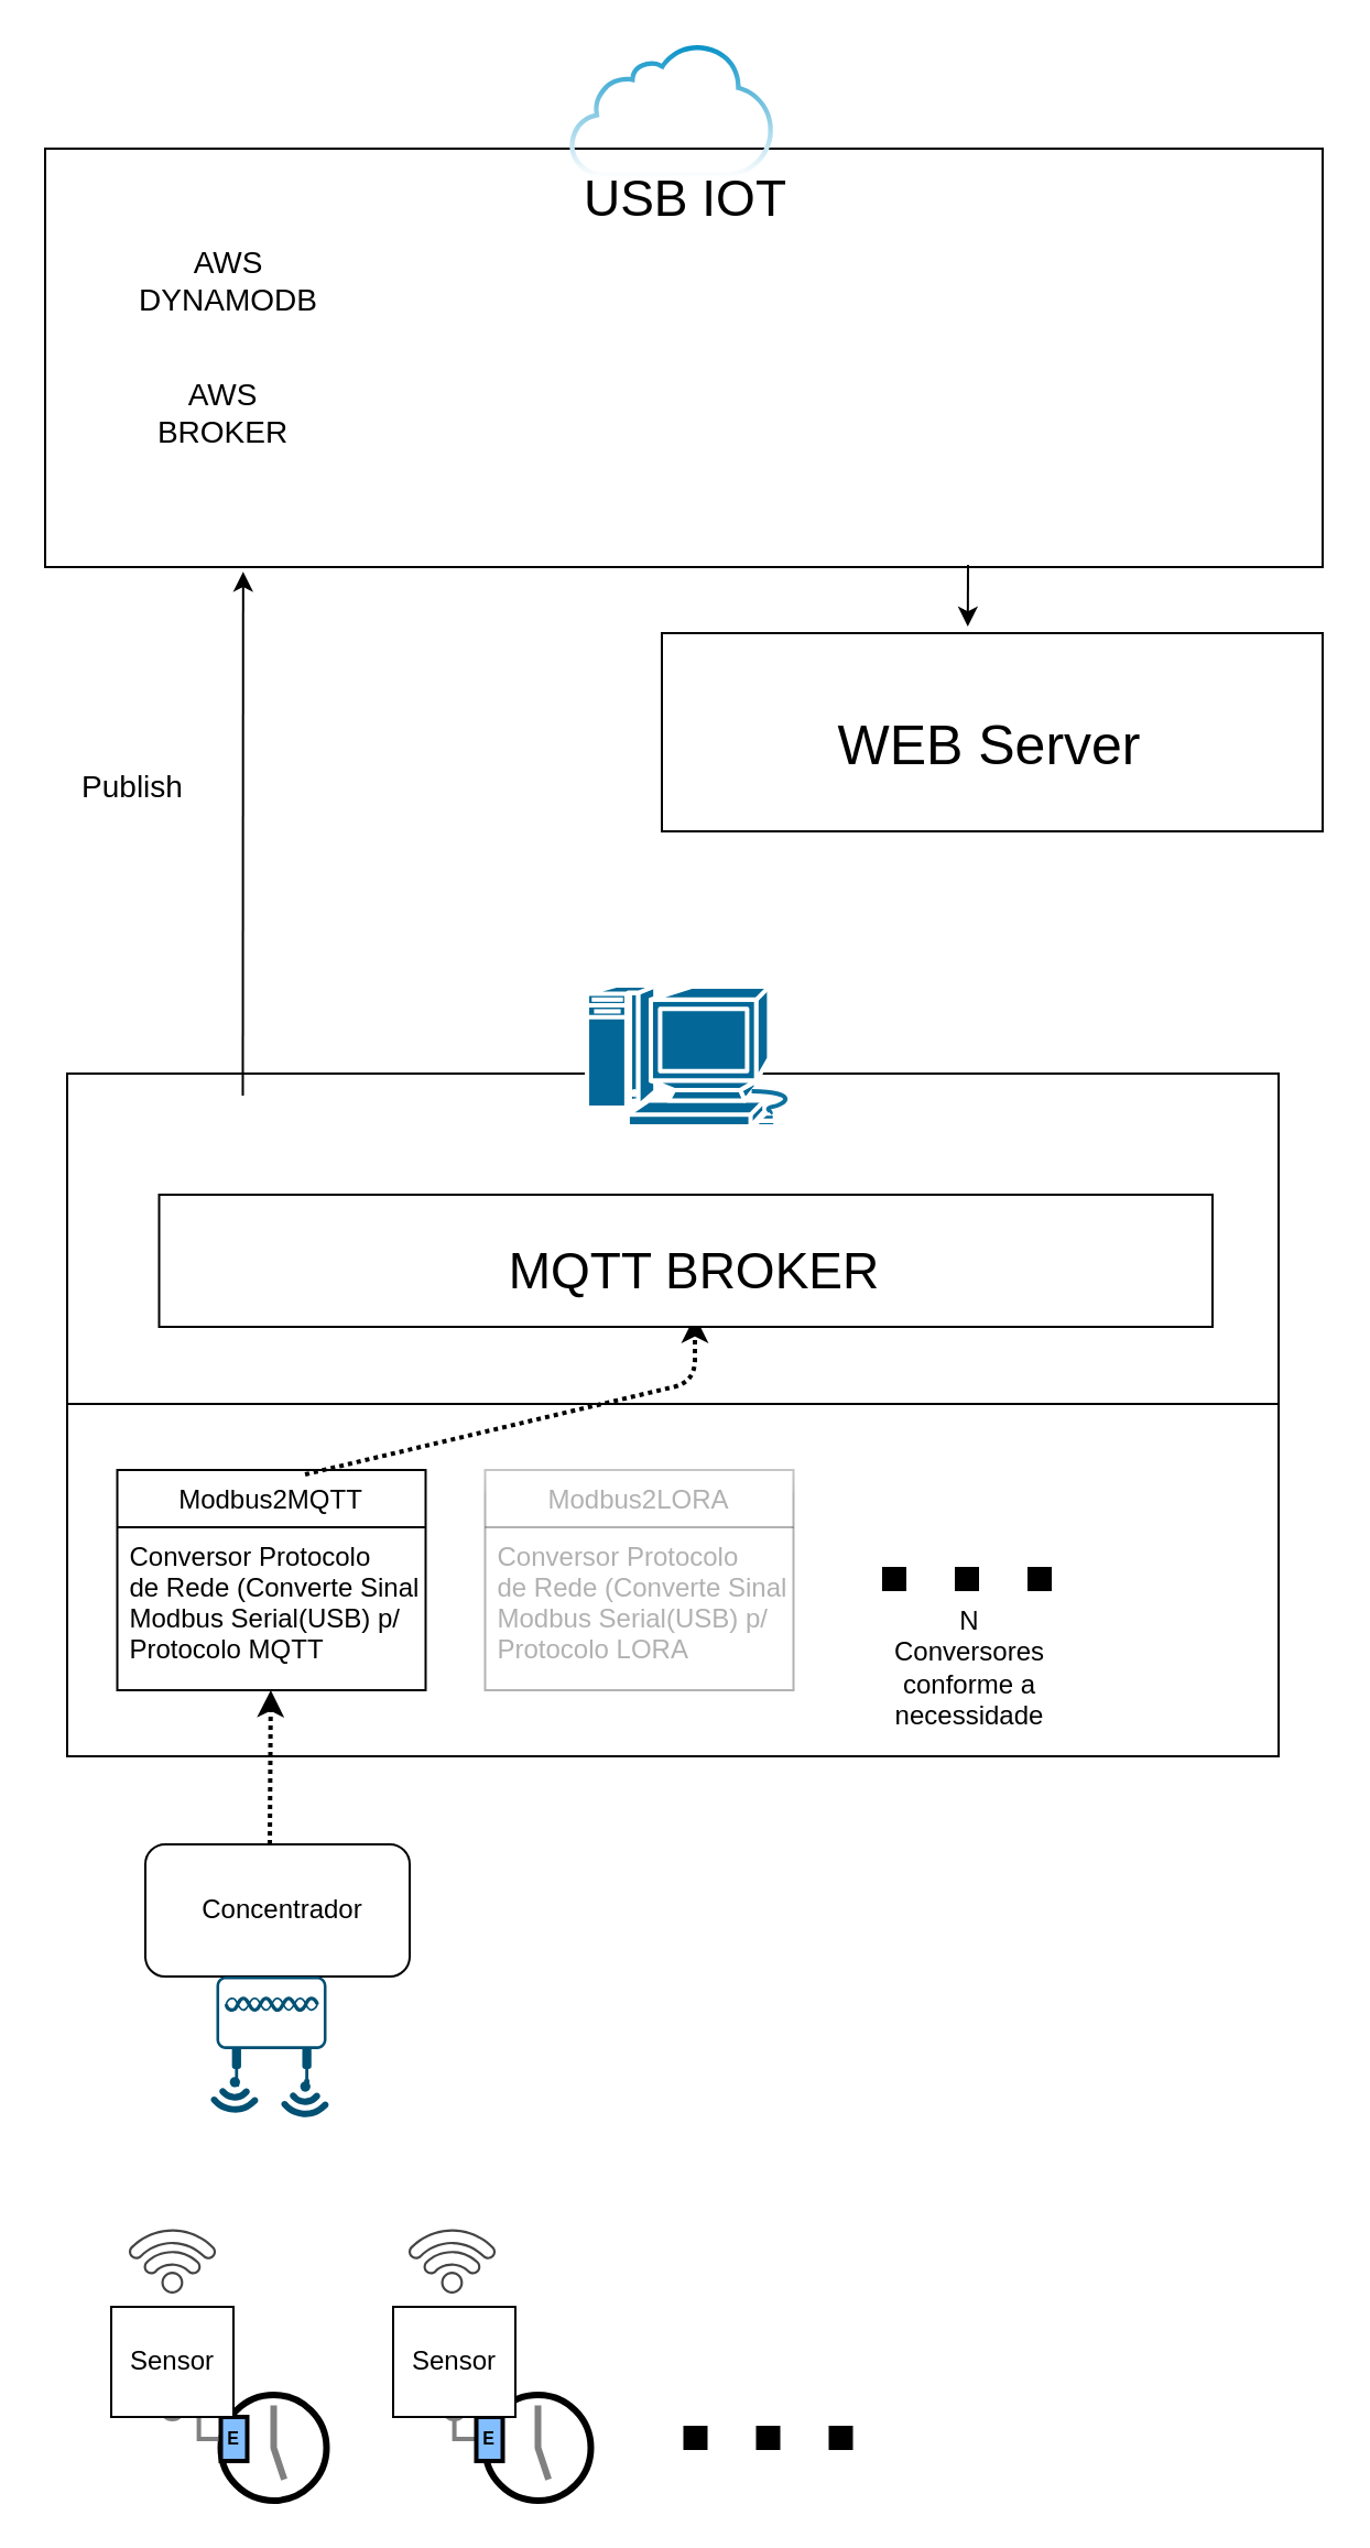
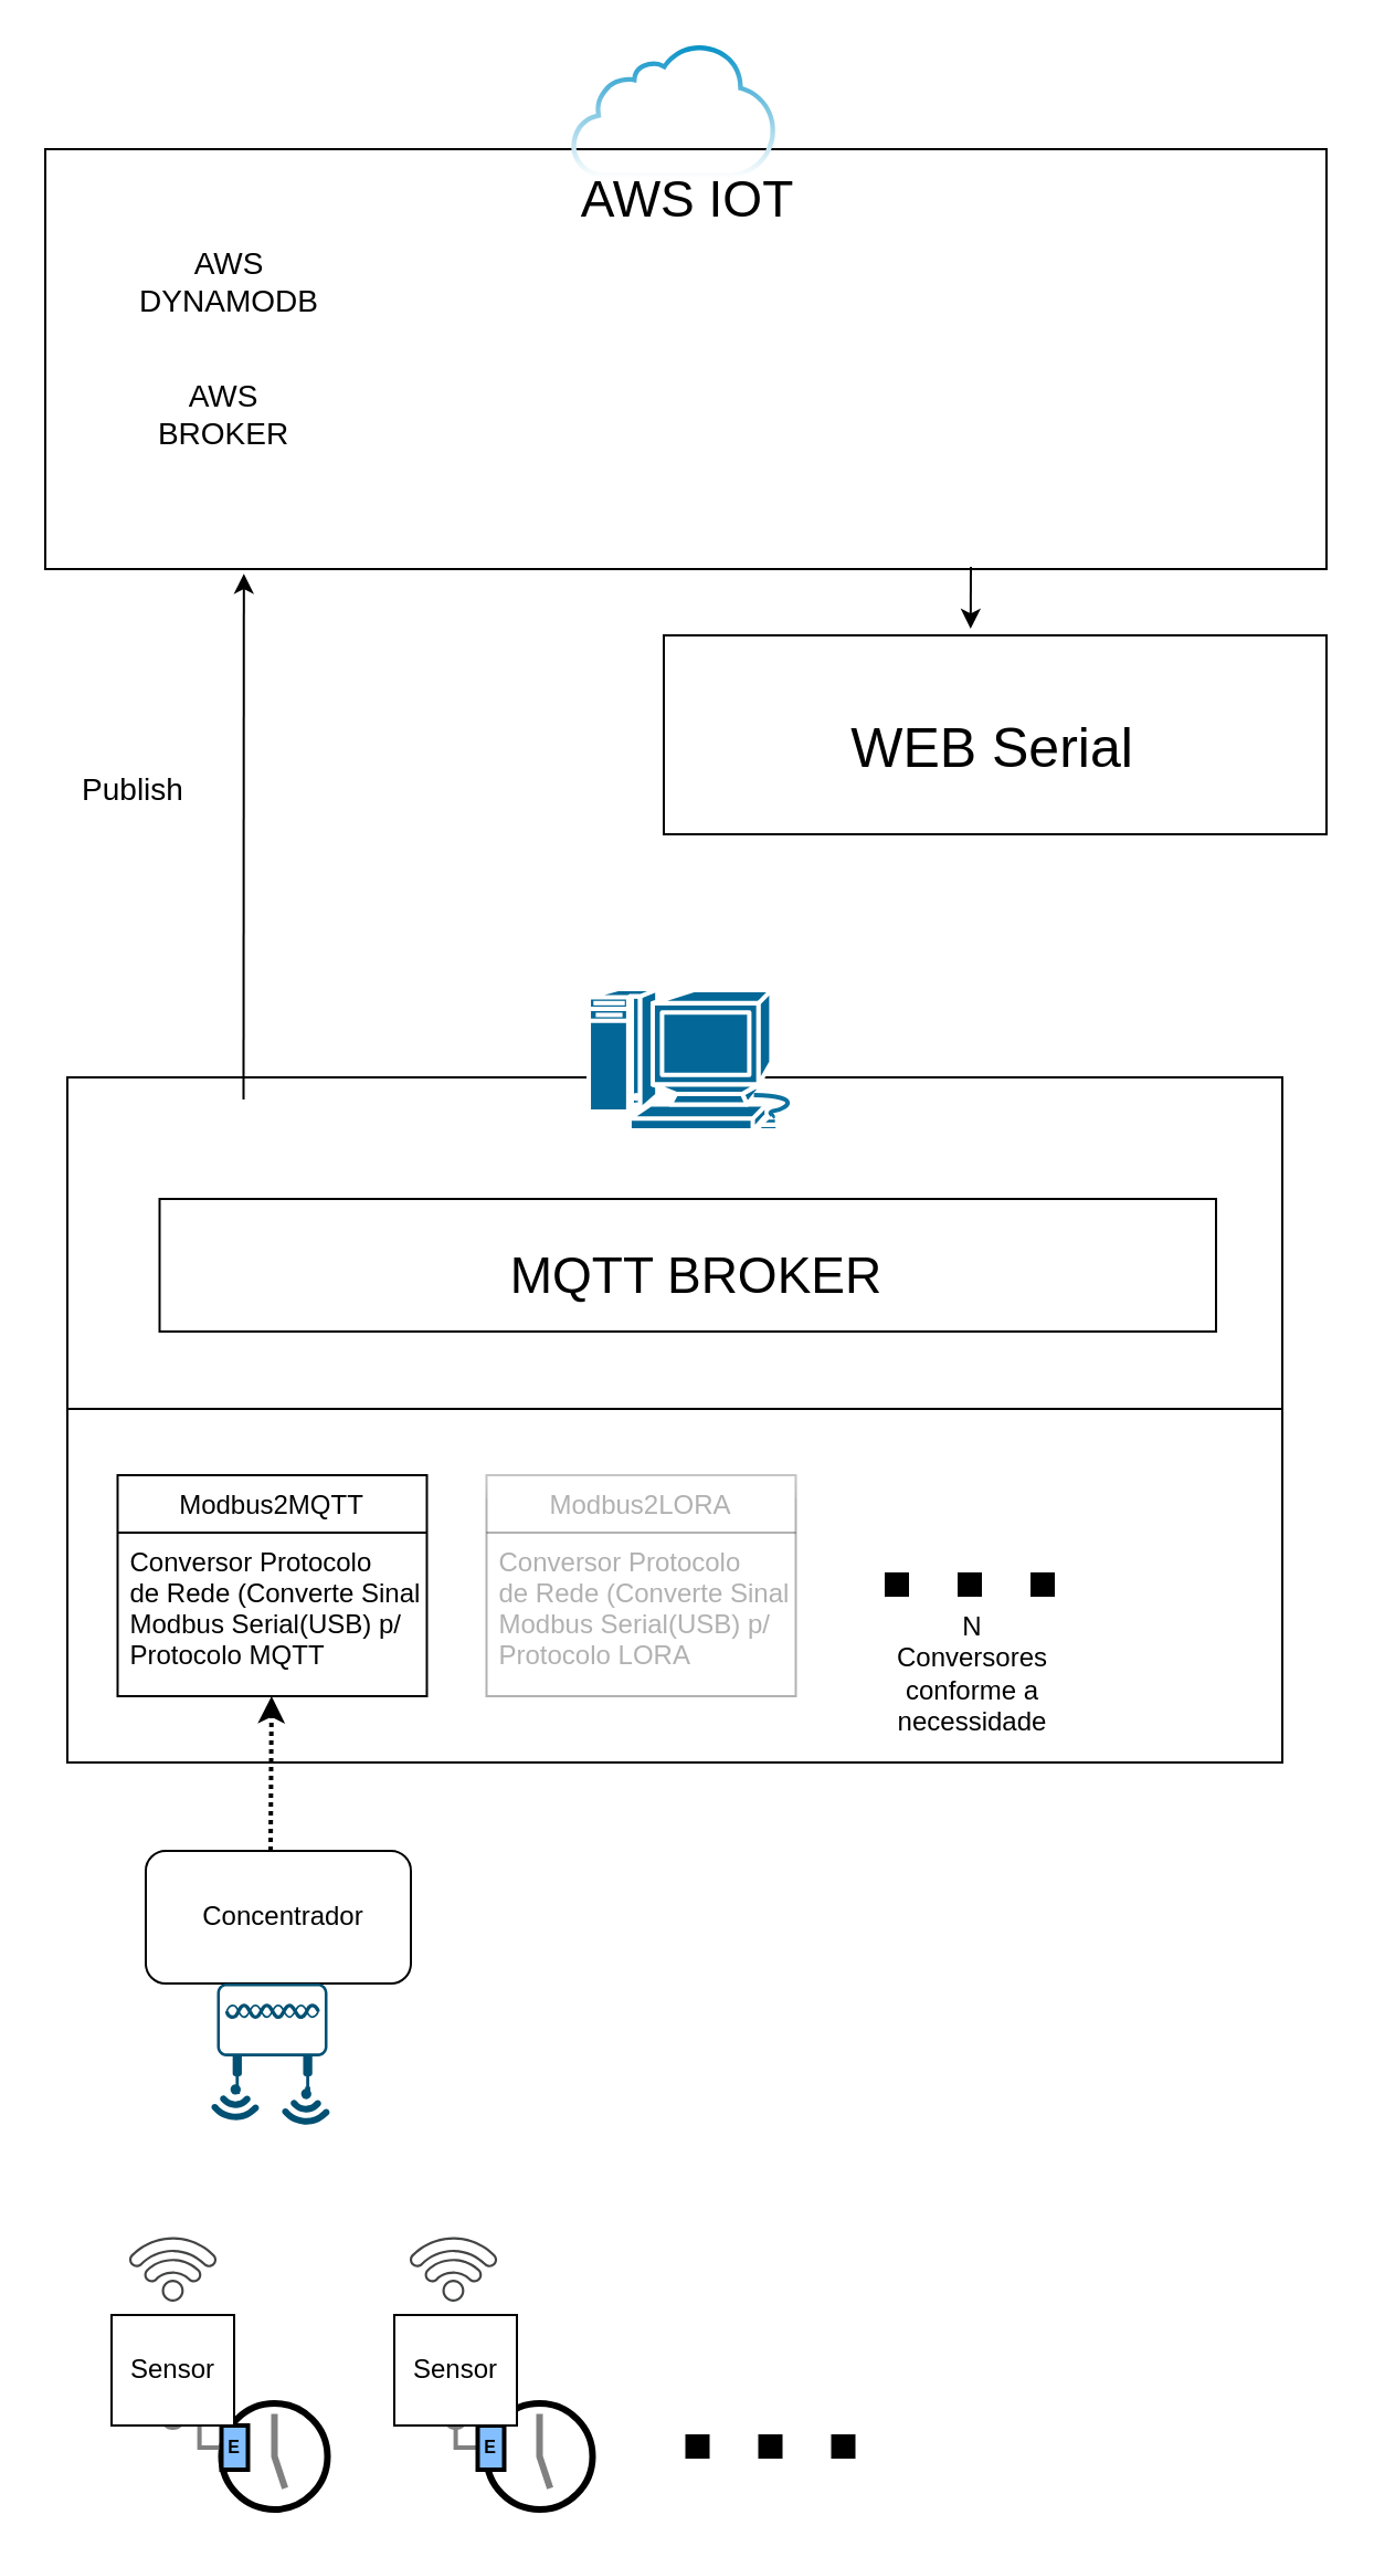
  <mxCell id="0" />
  <mxCell id="1" parent="0" />
  <mxCell id="2" value="" style="rounded=0;whiteSpace=wrap;html=1;fontSize=23;" vertex="1" parent="1"><mxGeometry x="20" y="67" width="580" height="190" as="geometry" /></mxCell>
  <mxCell id="3" value="" style="rounded=0;whiteSpace=wrap;html=1;" vertex="1" parent="1"><mxGeometry x="30" y="487" width="550" height="150" as="geometry" /></mxCell>
  <mxCell id="4" value="" style="rounded=0;whiteSpace=wrap;html=1;" parent="1" vertex="1"><mxGeometry x="30" y="637" width="550" height="160" as="geometry" /></mxCell>
  <mxCell id="5" value="" style="strokeWidth=3;outlineConnect=0;dashed=0;align=center;fontSize=8;shape=mxgraph.eip.messExp;html=1;verticalLabelPosition=bottom;verticalAlign=top" parent="1" vertex="1"><mxGeometry x="99.75" y="1087" width="48" height="48" as="geometry" /></mxCell>
  <mxCell id="6" value="" style="strokeWidth=3;outlineConnect=0;dashed=0;align=center;fontSize=8;shape=mxgraph.eip.messExp;html=1;verticalLabelPosition=bottom;verticalAlign=top" parent="1" vertex="1"><mxGeometry x="219.75" y="1087" width="48" height="48" as="geometry" /></mxCell>
  <mxCell id="7" value="" style="edgeStyle=orthogonalEdgeStyle;rounded=0;exitX=0;exitY=0.5;endArrow=none;dashed=0;html=1;strokeColor=#808080;strokeWidth=2;" parent="1" source="9" target="8" edge="1"><mxGeometry relative="1" as="geometry" /></mxCell>
  <mxCell id="8" value="" style="strokeWidth=2;dashed=0;align=center;fontSize=8;shape=ellipse;fillColor=#808080;strokeColor=none;" parent="1" vertex="1"><mxGeometry x="71.75" y="1087" width="12" height="12" as="geometry" /></mxCell>
  <mxCell id="9" value="E" style="strokeWidth=2;dashed=0;align=center;fontSize=8;shape=rect;fillColor=#83BEFF;fontStyle=1;" parent="1" vertex="1"><mxGeometry x="99.75" y="1097" width="12" height="20" as="geometry" /></mxCell>
  <mxCell id="10" value="" style="edgeStyle=orthogonalEdgeStyle;rounded=0;exitX=0;exitY=0.5;endArrow=none;dashed=0;html=1;strokeColor=#808080;strokeWidth=2;" parent="1" source="12" target="11" edge="1"><mxGeometry relative="1" as="geometry" /></mxCell>
  <mxCell id="11" value="" style="strokeWidth=2;dashed=0;align=center;fontSize=8;shape=ellipse;fillColor=#808080;strokeColor=none;" parent="1" vertex="1"><mxGeometry x="199.75" y="1087" width="12" height="12" as="geometry" /></mxCell>
  <mxCell id="12" value="E" style="strokeWidth=2;dashed=0;align=center;fontSize=8;shape=rect;fillColor=#83BEFF;fontStyle=1;" parent="1" vertex="1"><mxGeometry x="215.75" y="1097" width="12" height="20" as="geometry" /></mxCell>
  <mxCell id="13" value="" style="rounded=0;whiteSpace=wrap;html=1;" parent="1" vertex="1"><mxGeometry x="50" y="1047" width="55.5" height="50" as="geometry" /></mxCell>
  <mxCell id="14" value="Sensor" style="text;html=1;strokeColor=none;fillColor=none;align=center;verticalAlign=middle;whiteSpace=wrap;rounded=0;" parent="1" vertex="1"><mxGeometry x="57.75" y="1062" width="40" height="20" as="geometry" /></mxCell>
  <mxCell id="15" value="" style="rounded=0;whiteSpace=wrap;html=1;" parent="1" vertex="1"><mxGeometry x="178" y="1047" width="55.5" height="50" as="geometry" /></mxCell>
  <mxCell id="16" value="Sensor" style="text;html=1;strokeColor=none;fillColor=none;align=center;verticalAlign=middle;whiteSpace=wrap;rounded=0;" parent="1" vertex="1"><mxGeometry x="185.5" y="1062" width="40" height="20" as="geometry" /></mxCell>
  <mxCell id="17" value="" style="endArrow=none;dashed=1;html=1;strokeWidth=11;startArrow=none;startFill=0;dashPattern=1 2;endSize=5;rounded=1;" parent="1" edge="1"><mxGeometry width="50" height="50" relative="1" as="geometry"><mxPoint x="309.75" y="1106.5" as="sourcePoint" /><mxPoint x="399.75" y="1106.5" as="targetPoint" /></mxGeometry></mxCell>
  <mxCell id="18" value="" style="rounded=1;whiteSpace=wrap;html=1;" parent="1" vertex="1"><mxGeometry x="65.5" y="837" width="120" height="60" as="geometry" /></mxCell>
  <mxCell id="19" value="Concentrador" style="text;html=1;strokeColor=none;fillColor=none;align=center;verticalAlign=middle;whiteSpace=wrap;rounded=0;" parent="1" vertex="1"><mxGeometry x="107.75" y="857" width="40" height="20" as="geometry" /></mxCell>
  <mxCell id="20" value="" style="pointerEvents=1;shadow=0;dashed=0;html=1;strokeColor=none;fillColor=#434445;aspect=fixed;labelPosition=center;verticalLabelPosition=bottom;verticalAlign=top;align=center;outlineConnect=0;shape=mxgraph.vvd.wi_fi;rotation=-45;" parent="1" vertex="1"><mxGeometry x="62.75" y="1007" width="30" height="30" as="geometry" /></mxCell>
  <mxCell id="21" value="" style="pointerEvents=1;shadow=0;dashed=0;html=1;strokeColor=none;fillColor=#434445;aspect=fixed;labelPosition=center;verticalLabelPosition=bottom;verticalAlign=top;align=center;outlineConnect=0;shape=mxgraph.vvd.wi_fi;rotation=-45;" parent="1" vertex="1"><mxGeometry x="189.75" y="1007" width="30" height="30" as="geometry" /></mxCell>
  <mxCell id="22" value="" style="points=[[0.03,0.36,0],[0.18,0,0],[0.5,0.34,0],[0.82,0,0],[0.97,0.36,0],[1,0.67,0],[0.975,0.975,0],[0.5,1,0],[0.025,0.975,0],[0,0.67,0]];verticalLabelPosition=bottom;html=1;verticalAlign=top;aspect=fixed;align=center;pointerEvents=1;shape=mxgraph.cisco19.wireless_access_point;fillColor=#005073;strokeColor=none;rotation=-180;" parent="1" vertex="1"><mxGeometry x="97.75" y="897" width="50" height="50" as="geometry" /></mxCell>
  <mxCell id="23" value="" style="points=[[0.005,0.09,0],[0.08,0,0],[0.76,0.25,0],[1,0.92,0],[0.91,0.995,0],[0.57,0.995,0],[0.045,0.955,0],[0.005,0.43,0]];verticalLabelPosition=bottom;html=1;verticalAlign=top;aspect=fixed;align=center;pointerEvents=1;shape=mxgraph.cisco19.3g_4g_indicator;fillColor=#005073;strokeColor=none;rotation=-224;" parent="1" vertex="1"><mxGeometry x="97.87" y="944.93" width="16.21" height="16.21" as="geometry" /></mxCell>
  <mxCell id="24" value="" style="points=[[0.005,0.09,0],[0.08,0,0],[0.76,0.25,0],[1,0.92,0],[0.91,0.995,0],[0.57,0.995,0],[0.045,0.955,0],[0.005,0.43,0]];verticalLabelPosition=bottom;html=1;verticalAlign=top;aspect=fixed;align=center;pointerEvents=1;shape=mxgraph.cisco19.3g_4g_indicator;fillColor=#005073;strokeColor=none;rotation=-224;" parent="1" vertex="1"><mxGeometry x="129.87" y="946.93" width="16.21" height="16.21" as="geometry" /></mxCell>
  <mxCell id="25" value="" style="shape=mxgraph.cisco.computers_and_peripherals.macintosh;html=1;pointerEvents=1;dashed=0;fillColor=#036897;strokeColor=#ffffff;strokeWidth=2;verticalLabelPosition=bottom;verticalAlign=top;align=center;outlineConnect=0;" parent="1" vertex="1"><mxGeometry x="265.5" y="447" width="99" height="64" as="geometry" /></mxCell>
  <mxCell id="26" value="" style="endArrow=classic;html=1;dashed=1;dashPattern=1 1;strokeColor=#000000;strokeWidth=2;" parent="1" target="27" edge="1"><mxGeometry width="50" height="50" relative="1" as="geometry"><mxPoint x="122" y="837" as="sourcePoint" /><mxPoint x="122" y="767" as="targetPoint" /></mxGeometry></mxCell>
  <mxCell id="27" value="Modbus2MQTT" style="swimlane;fontStyle=0;childLayout=stackLayout;horizontal=1;startSize=26;fillColor=none;horizontalStack=0;resizeParent=1;resizeParentMax=0;resizeLast=0;collapsible=1;marginBottom=0;" parent="1" vertex="1"><mxGeometry x="52.75" y="667" width="140" height="100" as="geometry" /></mxCell>
  <mxCell id="28" value="Conversor Protocolo&#10;de Rede (Converte Sinal&#10;Modbus Serial(USB) p/&#10;Protocolo MQTT" style="text;strokeColor=none;fillColor=none;align=left;verticalAlign=top;spacingLeft=4;spacingRight=4;overflow=hidden;rotatable=0;points=[[0,0.5],[1,0.5]];portConstraint=eastwest;" parent="27" vertex="1"><mxGeometry y="26" width="140" height="74" as="geometry" /></mxCell>
  <mxCell id="29" value="Modbus2LORA" style="swimlane;fontStyle=0;childLayout=stackLayout;horizontal=1;startSize=26;fillColor=none;horizontalStack=0;resizeParent=1;resizeParentMax=0;resizeLast=0;collapsible=1;marginBottom=0;glass=1;opacity=30;textOpacity=30;" parent="1" vertex="1"><mxGeometry x="219.75" y="667" width="140" height="100" as="geometry" /></mxCell>
  <mxCell id="30" value="Conversor Protocolo&#10;de Rede (Converte Sinal&#10;Modbus Serial(USB) p/&#10;Protocolo LORA" style="text;strokeColor=none;fillColor=none;align=left;verticalAlign=top;spacingLeft=4;spacingRight=4;overflow=hidden;rotatable=0;points=[[0,0.5],[1,0.5]];portConstraint=eastwest;textOpacity=30;" parent="29" vertex="1"><mxGeometry y="26" width="140" height="74" as="geometry" /></mxCell>
  <mxCell id="31" value="" style="endArrow=none;dashed=1;html=1;strokeWidth=11;startArrow=none;startFill=0;dashPattern=1 2;endSize=5;rounded=1;" parent="1" edge="1"><mxGeometry width="50" height="50" relative="1" as="geometry"><mxPoint x="400" y="716.5" as="sourcePoint" /><mxPoint x="490" y="716.5" as="targetPoint" /></mxGeometry></mxCell>
  <mxCell id="32" value="N Conversores conforme a necessidade" style="text;html=1;strokeColor=none;fillColor=none;align=center;verticalAlign=middle;whiteSpace=wrap;rounded=0;glass=1;opacity=30;" parent="1" vertex="1"><mxGeometry x="420" y="747" width="40" height="20" as="geometry" /></mxCell>
- <mxCell id="33" value="" style="endArrow=classic;html=1;dashed=1;dashPattern=1 1;strokeColor=#000000;strokeWidth=2;exitX=0.609;exitY=0.02;exitDx=0;exitDy=0;exitPerimeter=0;entryX=0.5;entryY=1;entryDx=0;entryDy=0;" parent="1" source="27" target="35" edge="1"><mxGeometry width="50" height="50" relative="1" as="geometry"><mxPoint x="290" y="627" as="sourcePoint" /><mxPoint x="315" y="607" as="targetPoint" /><Array as="points"><mxPoint x="315" y="627" /></Array></mxGeometry></mxCell>
  <mxCell id="34" value="" style="rounded=0;whiteSpace=wrap;html=1;" vertex="1" parent="1"><mxGeometry x="71.75" y="542" width="478.25" height="60" as="geometry" /></mxCell>
  <mxCell id="35" value="MQTT BROKER" style="text;html=1;strokeColor=none;fillColor=none;align=center;verticalAlign=middle;whiteSpace=wrap;rounded=0;fontSize=23;" vertex="1" parent="1"><mxGeometry x="100" y="557" width="430" height="40" as="geometry" /></mxCell>
  <mxCell id="36" value="" style="pointerEvents=1;shadow=0;dashed=0;html=1;strokeColor=none;aspect=fixed;labelPosition=center;verticalLabelPosition=bottom;verticalAlign=top;align=center;outlineConnect=0;shape=mxgraph.vvd.cloud_computing;fontSize=23;fillColor=#0892C7;gradientColor=#ffffff;" vertex="1" parent="1"><mxGeometry x="258.13" y="20" width="93.75" height="60" as="geometry" /></mxCell>
- <mxCell id="37" value="USB IOT" style="text;html=1;strokeColor=none;fillColor=none;align=center;verticalAlign=middle;whiteSpace=wrap;rounded=0;fontSize=23;" vertex="1" parent="1"><mxGeometry x="245.88" y="80" width="130" height="20" as="geometry" /></mxCell>
+ <mxCell id="37" value="AWS IOT" style="text;html=1;strokeColor=none;fillColor=none;align=center;verticalAlign=middle;whiteSpace=wrap;rounded=0;fontSize=23;" vertex="1" parent="1"><mxGeometry x="245.88" y="80" width="130" height="20" as="geometry" /></mxCell>
  <mxCell id="38" value="AWS DYNAMODB" style="text;html=1;strokeColor=none;fillColor=none;align=center;verticalAlign=middle;whiteSpace=wrap;rounded=0;fontSize=14;" vertex="1" parent="1"><mxGeometry x="45.5" y="117" width="114.5" height="20" as="geometry" /></mxCell>
  <mxCell id="39" value="&lt;div&gt;AWS BROKER&lt;/div&gt;" style="text;html=1;strokeColor=none;fillColor=none;align=center;verticalAlign=middle;whiteSpace=wrap;rounded=0;fontSize=14;" vertex="1" parent="1"><mxGeometry x="65.5" y="177" width="70" height="20" as="geometry" /></mxCell>
  <mxCell id="40" value="" style="rounded=0;whiteSpace=wrap;html=1;gradientColor=#ffffff;fontSize=14;" vertex="1" parent="1"><mxGeometry x="300" y="287" width="300" height="90" as="geometry" /></mxCell>
- <mxCell id="41" value="&lt;div style=&quot;font-size: 25px&quot;&gt;WEB Server&lt;/div&gt;" style="text;html=1;strokeColor=none;fillColor=none;align=center;verticalAlign=middle;whiteSpace=wrap;rounded=0;fontSize=14;" vertex="1" parent="1"><mxGeometry x="334" y="327" width="230" height="20" as="geometry" /></mxCell>
+ <mxCell id="41" value="&lt;div style=&quot;font-size: 25px&quot;&gt;WEB Serial&lt;/div&gt;" style="text;html=1;strokeColor=none;fillColor=none;align=center;verticalAlign=middle;whiteSpace=wrap;rounded=0;fontSize=14;" vertex="1" parent="1"><mxGeometry x="334" y="327" width="230" height="20" as="geometry" /></mxCell>
  <mxCell id="42" value="" style="endArrow=classic;html=1;fontSize=14;exitX=0.145;exitY=0.067;exitDx=0;exitDy=0;exitPerimeter=0;entryX=0.155;entryY=1.011;entryDx=0;entryDy=0;entryPerimeter=0;" edge="1" parent="1" source="3" target="2"><mxGeometry width="50" height="50" relative="1" as="geometry"><mxPoint x="300" y="367" as="sourcePoint" /><mxPoint x="350" y="317" as="targetPoint" /></mxGeometry></mxCell>
  <mxCell id="43" value="Publish" style="text;html=1;strokeColor=none;fillColor=none;align=center;verticalAlign=middle;whiteSpace=wrap;rounded=0;fontSize=14;" vertex="1" parent="1"><mxGeometry x="34.75" y="347" width="50" height="20" as="geometry" /></mxCell>
  <mxCell id="44" value="" style="endArrow=classic;html=1;fontSize=14;entryX=0.463;entryY=-0.033;entryDx=0;entryDy=0;entryPerimeter=0;" edge="1" parent="1" target="40"><mxGeometry width="50" height="50" relative="1" as="geometry"><mxPoint x="439" y="256" as="sourcePoint" /><mxPoint x="350" y="277" as="targetPoint" /></mxGeometry></mxCell>
